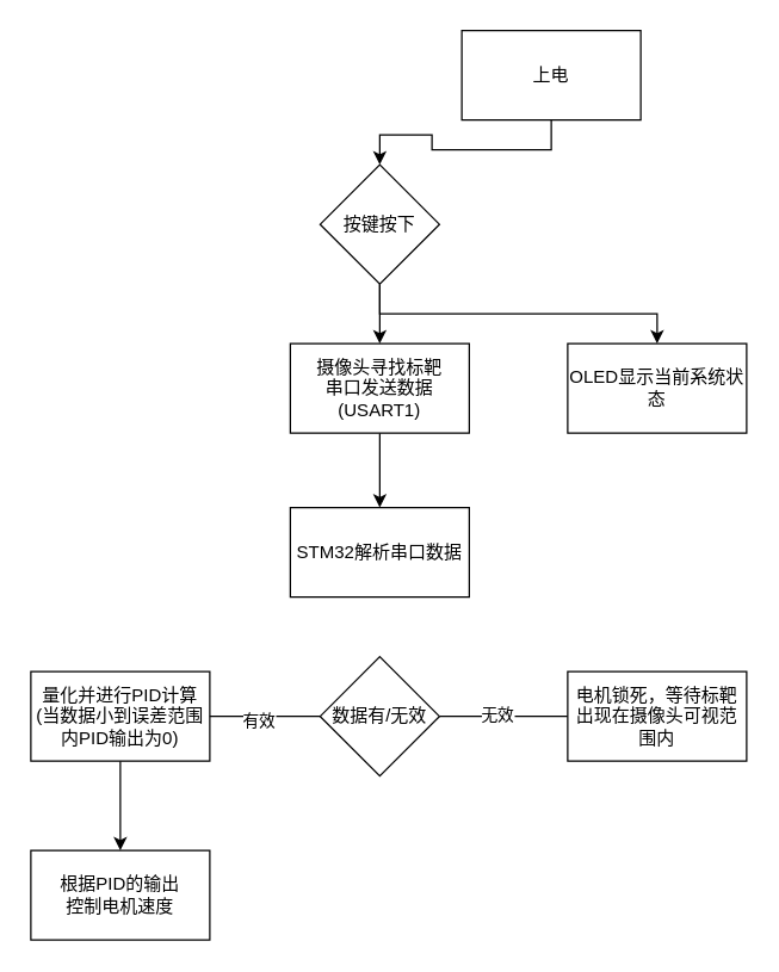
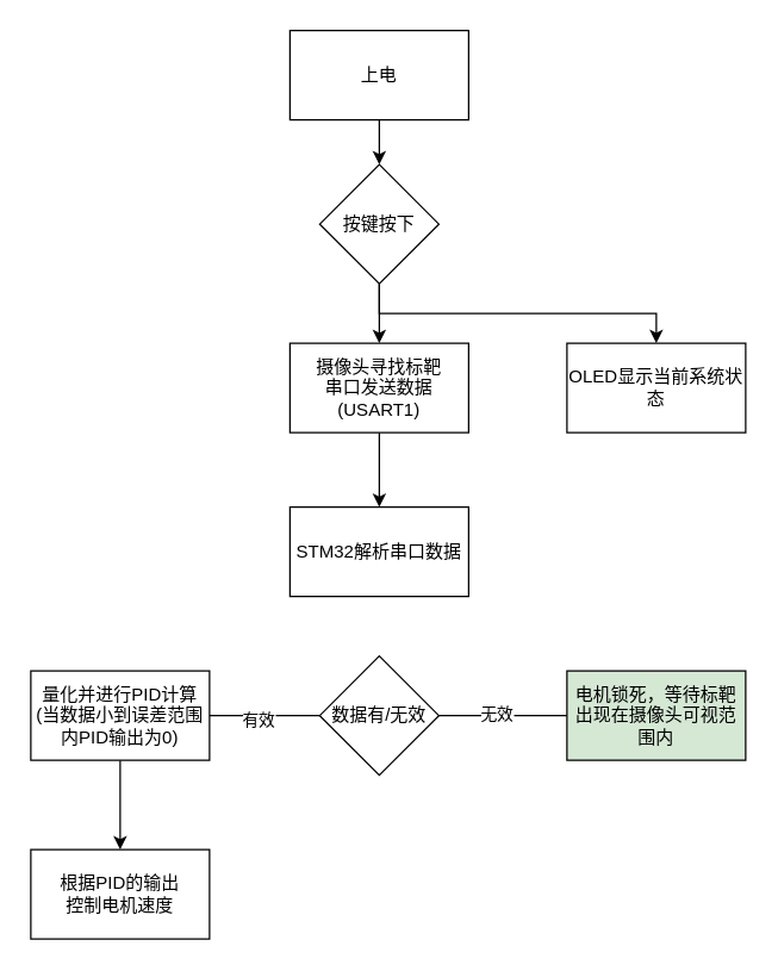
  <mxCell id="0" />
  <mxCell id="1" parent="0" />
  <mxCell id="2" style="edgeStyle=orthogonalEdgeStyle;rounded=0;orthogonalLoop=1;jettySize=auto;html=1;exitX=0.5;exitY=1;exitDx=0;exitDy=0;entryX=0.5;entryY=0;entryDx=0;entryDy=0;" edge="1" parent="1" source="3" target="6"><mxGeometry relative="1" as="geometry" /></mxCell>
- <mxCell id="3" value="上电" style="rounded=0;whiteSpace=wrap;html=1;" vertex="1" parent="1"><mxGeometry x="309" y="20" width="120" height="60" as="geometry" /></mxCell>
+ <mxCell id="3" value="上电" style="rounded=0;whiteSpace=wrap;html=1;" vertex="1" parent="1"><mxGeometry x="194" y="20" width="120" height="60" as="geometry" /></mxCell>
  <mxCell id="4" style="edgeStyle=orthogonalEdgeStyle;rounded=0;orthogonalLoop=1;jettySize=auto;html=1;exitX=0.5;exitY=1;exitDx=0;exitDy=0;entryX=0.5;entryY=0;entryDx=0;entryDy=0;" edge="1" parent="1" source="6" target="8"><mxGeometry relative="1" as="geometry" /></mxCell>
  <mxCell id="5" style="edgeStyle=orthogonalEdgeStyle;rounded=0;orthogonalLoop=1;jettySize=auto;html=1;exitX=0.5;exitY=1;exitDx=0;exitDy=0;entryX=0.5;entryY=0;entryDx=0;entryDy=0;" edge="1" parent="1" source="6" target="19"><mxGeometry relative="1" as="geometry" /></mxCell>
  <mxCell id="6" value="按键按下" style="rhombus;whiteSpace=wrap;html=1;" vertex="1" parent="1"><mxGeometry x="214" y="110" width="80" height="80" as="geometry" /></mxCell>
  <mxCell id="7" style="edgeStyle=orthogonalEdgeStyle;rounded=0;orthogonalLoop=1;jettySize=auto;html=1;exitX=0.5;exitY=1;exitDx=0;exitDy=0;entryX=0.5;entryY=0;entryDx=0;entryDy=0;" edge="1" parent="1" source="8" target="15"><mxGeometry relative="1" as="geometry" /></mxCell>
  <mxCell id="8" value="摄像头寻找标靶&lt;br&gt;串口发送数据(USART1)" style="rounded=0;whiteSpace=wrap;html=1;" vertex="1" parent="1"><mxGeometry x="194" y="230" width="120" height="60" as="geometry" /></mxCell>
  <mxCell id="9" style="edgeStyle=orthogonalEdgeStyle;rounded=0;orthogonalLoop=1;jettySize=auto;html=1;exitX=0;exitY=0.5;exitDx=0;exitDy=0;entryX=1;entryY=0.5;entryDx=0;entryDy=0;" edge="1" parent="1" source="13"><mxGeometry relative="1" as="geometry"><mxPoint x="120" y="480" as="targetPoint" /></mxGeometry></mxCell>
  <mxCell id="10" value="有效" style="edgeLabel;html=1;align=center;verticalAlign=middle;resizable=0;points=[];" vertex="1" connectable="0" parent="9"><mxGeometry x="-0.118" y="2" relative="1" as="geometry"><mxPoint as="offset" /></mxGeometry></mxCell>
  <mxCell id="11" style="edgeStyle=orthogonalEdgeStyle;rounded=0;orthogonalLoop=1;jettySize=auto;html=1;exitX=1;exitY=0.5;exitDx=0;exitDy=0;entryX=0;entryY=0.5;entryDx=0;entryDy=0;endArrow=none;" edge="1" parent="1" source="13" target="14"><mxGeometry relative="1" as="geometry" /></mxCell>
  <mxCell id="12" value="无效" style="edgeLabel;html=1;align=center;verticalAlign=middle;resizable=0;points=[];" vertex="1" connectable="0" parent="11"><mxGeometry x="-0.121" y="2" relative="1" as="geometry"><mxPoint as="offset" /></mxGeometry></mxCell>
  <mxCell id="13" value="数据有/无效" style="rhombus;whiteSpace=wrap;html=1;" vertex="1" parent="1"><mxGeometry x="214" y="440" width="80" height="80" as="geometry" /></mxCell>
- <mxCell id="14" value="电机锁死，等待标靶出现在摄像头可视范围内" style="rounded=0;whiteSpace=wrap;html=1;" vertex="1" parent="1"><mxGeometry x="380" y="450" width="120" height="60" as="geometry" /></mxCell>
+ <mxCell id="14" value="电机锁死，等待标靶出现在摄像头可视范围内" style="rounded=0;whiteSpace=wrap;html=1;fillColor=#d5e8d4;" vertex="1" parent="1"><mxGeometry x="380" y="450" width="120" height="60" as="geometry" /></mxCell>
  <mxCell id="15" value="STM32解析串口数据" style="rounded=0;whiteSpace=wrap;html=1;" vertex="1" parent="1"><mxGeometry x="194" y="340" width="120" height="60" as="geometry" /></mxCell>
  <mxCell id="16" style="edgeStyle=orthogonalEdgeStyle;rounded=0;orthogonalLoop=1;jettySize=auto;html=1;exitX=0.5;exitY=1;exitDx=0;exitDy=0;entryX=0.5;entryY=0;entryDx=0;entryDy=0;" edge="1" parent="1" source="17" target="18"><mxGeometry relative="1" as="geometry" /></mxCell>
  <mxCell id="17" value="量化并进行PID计算&lt;br&gt;(当数据小到误差范围内PID输出为0)" style="rounded=0;whiteSpace=wrap;html=1;" vertex="1" parent="1"><mxGeometry x="20" y="450" width="120" height="60" as="geometry" /></mxCell>
  <mxCell id="18" value="根据PID的输出&lt;br&gt;控制电机速度" style="rounded=0;whiteSpace=wrap;html=1;" vertex="1" parent="1"><mxGeometry x="20" y="570" width="120" height="60" as="geometry" /></mxCell>
  <mxCell id="19" value="OLED显示当前系统状态" style="rounded=0;whiteSpace=wrap;html=1;" vertex="1" parent="1"><mxGeometry x="380" y="230" width="120" height="60" as="geometry" /></mxCell>
